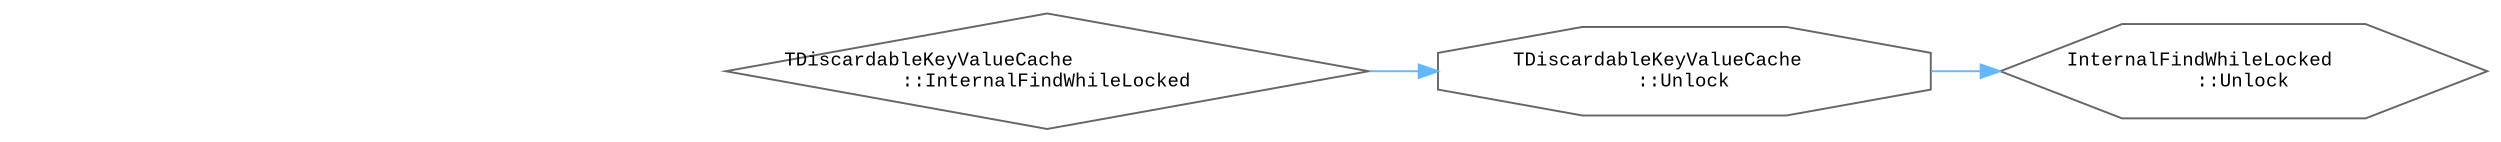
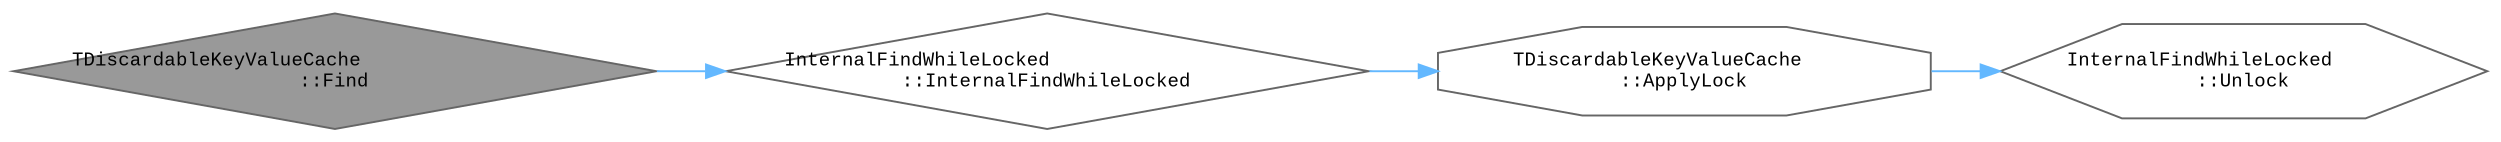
  digraph {
    fontname="Liberation Mono"
    rankdir=LR
    node [color=grey40 fillcolor=white fontname="Liberation Mono" fontsize=10 shape=diamond style=filled]
    edge [color=steelblue1 fontname="Liberation Mono" fontsize=10 labelfontname=Helvetica labelfontsize=10 style=solid]
-   n2 [height=0.2 label="TDiscardableKeyValueCache\l::InternalFindWhileLocked" width=0.4]
-   n3 [height=0.2 label="TDiscardableKeyValueCache\l::Unlock" shape=octagon width=0.4]
+   n1 [color=gray40 fillcolor=grey60 fontcolor=black height=0.2 label="TDiscardableKeyValueCache\l::Find" width=0.4]
+   n2 [height=0.2 label="InternalFindWhileLocked\l::InternalFindWhileLocked" width=0.4]
+   n3 [height=0.2 label="TDiscardableKeyValueCache\l::ApplyLock" shape=octagon width=0.4]
    n4 [height=0.2 label="InternalFindWhileLocked\l::Unlock" shape=hexagon width=0.4]
+   n1 -> n2
    n2 -> n3
    n3 -> n4
  }
